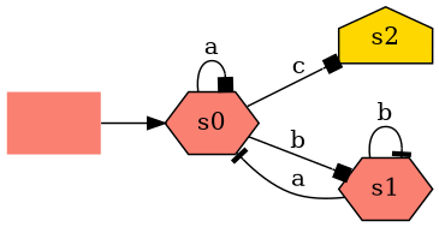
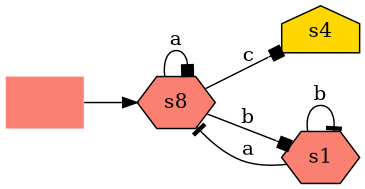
  digraph {
    rankdir=LR
    node [fillcolor=salmon shape=hexagon style=filled]
    edge [arrowhead=box]
    "" [shape=plaintext]
-   n2 [label=s0]
-   n3 [fillcolor=gold label=s2 shape=house]
+   n2 [label=s8]
+   n3 [fillcolor=gold label=s4 shape=house]
    n4 [label=s1]
    "" -> n2 [arrowhead=normal]
    n2 -> n2 [label=a]
    n2 -> n3 [label=c]
    n2 -> n4 [label=b]
    n4 -> n2 [arrowhead=tee label=a]
    n4 -> n4 [arrowhead=tee label=b]
  }
